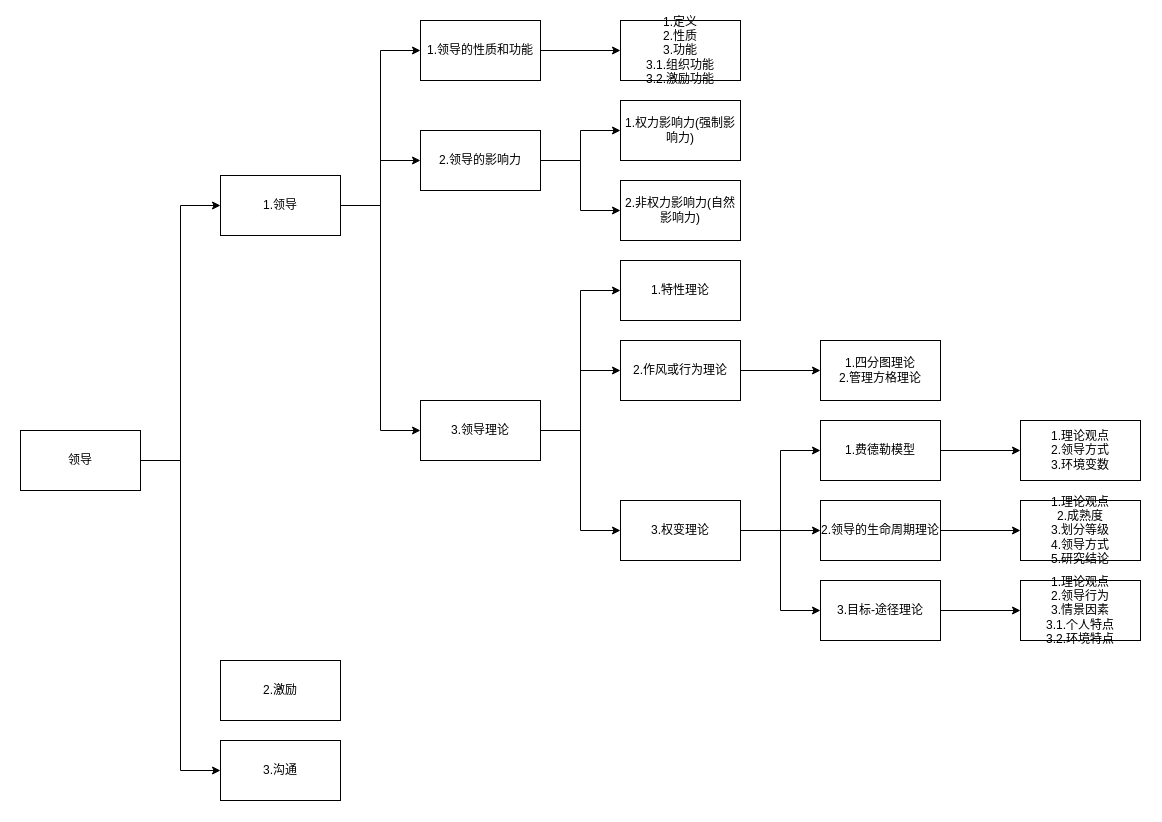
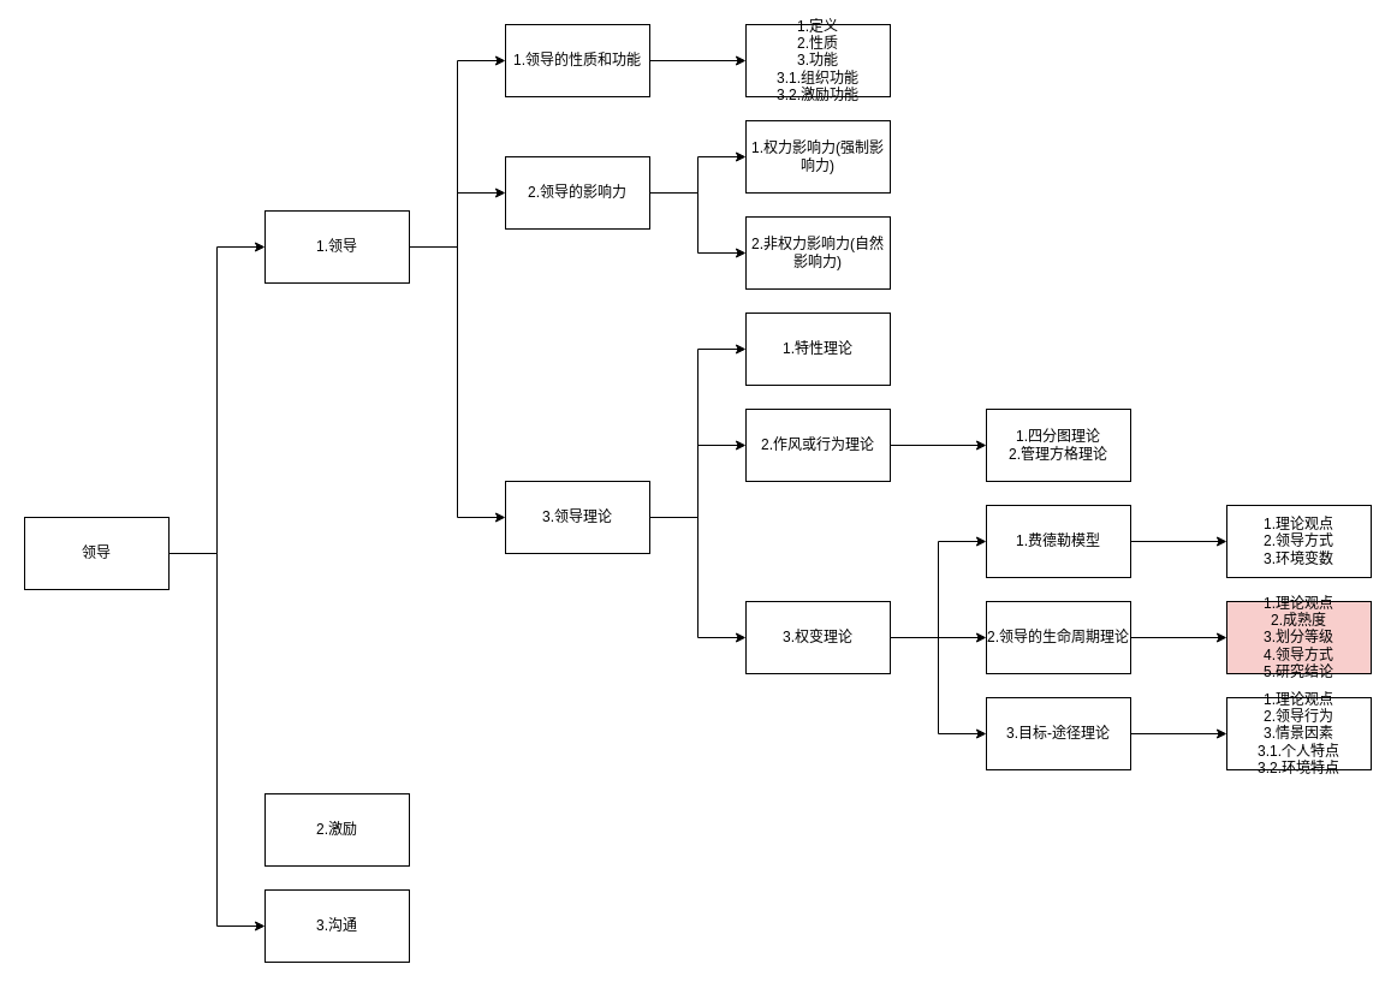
  <mxCell id="0" />
  <mxCell id="1" parent="0" />
  <mxCell id="2" value="" style="edgeStyle=orthogonalEdgeStyle;rounded=0;orthogonalLoop=1;jettySize=auto;html=1;entryX=0;entryY=0.5;entryDx=0;entryDy=0;" parent="1" source="4" target="8" edge="1"><mxGeometry relative="1" as="geometry" /></mxCell>
  <mxCell id="3" style="edgeStyle=orthogonalEdgeStyle;rounded=0;orthogonalLoop=1;jettySize=auto;html=1;entryX=0;entryY=0.5;entryDx=0;entryDy=0;" parent="1" source="4" target="10" edge="1"><mxGeometry relative="1" as="geometry" /></mxCell>
  <mxCell id="4" value="领导" style="rounded=0;whiteSpace=wrap;html=1;" parent="1" vertex="1"><mxGeometry x="20" y="430" width="120" height="60" as="geometry" /></mxCell>
  <mxCell id="5" style="edgeStyle=orthogonalEdgeStyle;rounded=0;orthogonalLoop=1;jettySize=auto;html=1;entryX=0;entryY=0.5;entryDx=0;entryDy=0;" parent="1" source="8" target="19" edge="1"><mxGeometry relative="1" as="geometry" /></mxCell>
  <mxCell id="6" style="edgeStyle=orthogonalEdgeStyle;rounded=0;orthogonalLoop=1;jettySize=auto;html=1;entryX=0;entryY=0.5;entryDx=0;entryDy=0;" parent="1" source="8" target="17" edge="1"><mxGeometry relative="1" as="geometry" /></mxCell>
  <mxCell id="7" style="edgeStyle=orthogonalEdgeStyle;rounded=0;orthogonalLoop=1;jettySize=auto;html=1;entryX=0;entryY=0.5;entryDx=0;entryDy=0;" parent="1" source="8" target="14" edge="1"><mxGeometry relative="1" as="geometry" /></mxCell>
  <mxCell id="8" value="1.领导" style="rounded=0;whiteSpace=wrap;html=1;" parent="1" vertex="1"><mxGeometry x="220" y="175" width="120" height="60" as="geometry" /></mxCell>
  <mxCell id="9" value="2.激励" style="rounded=0;whiteSpace=wrap;html=1;" parent="1" vertex="1"><mxGeometry x="220" y="660" width="120" height="60" as="geometry" /></mxCell>
  <mxCell id="10" value="3.沟通" style="rounded=0;whiteSpace=wrap;html=1;" parent="1" vertex="1"><mxGeometry x="220" y="740" width="120" height="60" as="geometry" /></mxCell>
  <mxCell id="11" value="" style="edgeStyle=orthogonalEdgeStyle;rounded=0;orthogonalLoop=1;jettySize=auto;html=1;entryX=0;entryY=0.5;entryDx=0;entryDy=0;" parent="1" source="14" target="22" edge="1"><mxGeometry relative="1" as="geometry" /></mxCell>
  <mxCell id="12" style="edgeStyle=orthogonalEdgeStyle;rounded=0;orthogonalLoop=1;jettySize=auto;html=1;" parent="1" source="14" target="24" edge="1"><mxGeometry relative="1" as="geometry" /></mxCell>
  <mxCell id="13" style="edgeStyle=orthogonalEdgeStyle;rounded=0;orthogonalLoop=1;jettySize=auto;html=1;entryX=0;entryY=0.5;entryDx=0;entryDy=0;" parent="1" source="14" target="28" edge="1"><mxGeometry relative="1" as="geometry" /></mxCell>
  <mxCell id="14" value="3.领导理论" style="rounded=0;whiteSpace=wrap;html=1;" parent="1" vertex="1"><mxGeometry x="420" y="400" width="120" height="60" as="geometry" /></mxCell>
  <mxCell id="15" value="" style="edgeStyle=orthogonalEdgeStyle;rounded=0;orthogonalLoop=1;jettySize=auto;html=1;" parent="1" source="17" target="21" edge="1"><mxGeometry relative="1" as="geometry" /></mxCell>
  <mxCell id="16" style="edgeStyle=orthogonalEdgeStyle;rounded=0;orthogonalLoop=1;jettySize=auto;html=1;" parent="1" source="17" target="32" edge="1"><mxGeometry relative="1" as="geometry" /></mxCell>
  <mxCell id="17" value="2.领导的影响力" style="rounded=0;whiteSpace=wrap;html=1;" parent="1" vertex="1"><mxGeometry x="420" y="130" width="120" height="60" as="geometry" /></mxCell>
  <mxCell id="18" value="" style="edgeStyle=orthogonalEdgeStyle;rounded=0;orthogonalLoop=1;jettySize=auto;html=1;" parent="1" source="19" target="20" edge="1"><mxGeometry relative="1" as="geometry" /></mxCell>
  <mxCell id="19" value="1.领导的性质和功能" style="rounded=0;whiteSpace=wrap;html=1;" parent="1" vertex="1"><mxGeometry x="420" y="20" width="120" height="60" as="geometry" /></mxCell>
  <mxCell id="20" value="&lt;div&gt;1.定义&lt;/div&gt;&lt;div&gt;2.性质&lt;/div&gt;&lt;div&gt;3.功能&lt;/div&gt;&lt;div&gt;3.1.组织功能&lt;/div&gt;&lt;div&gt;3.2.激励功能&lt;/div&gt;" style="rounded=0;whiteSpace=wrap;html=1;" parent="1" vertex="1"><mxGeometry x="620" y="20" width="120" height="60" as="geometry" /></mxCell>
  <mxCell id="21" value="2.非权力影响力(自然影响力)" style="rounded=0;whiteSpace=wrap;html=1;" parent="1" vertex="1"><mxGeometry x="620" y="180" width="120" height="60" as="geometry" /></mxCell>
  <mxCell id="22" value="1.特性理论" style="rounded=0;whiteSpace=wrap;html=1;" parent="1" vertex="1"><mxGeometry x="620" y="260" width="120" height="60" as="geometry" /></mxCell>
  <mxCell id="23" value="" style="edgeStyle=orthogonalEdgeStyle;rounded=0;orthogonalLoop=1;jettySize=auto;html=1;" parent="1" source="24" target="29" edge="1"><mxGeometry relative="1" as="geometry" /></mxCell>
  <mxCell id="24" value="2.作风或行为理论" style="rounded=0;whiteSpace=wrap;html=1;" parent="1" vertex="1"><mxGeometry x="620" y="340" width="120" height="60" as="geometry" /></mxCell>
  <mxCell id="25" value="" style="edgeStyle=orthogonalEdgeStyle;rounded=0;orthogonalLoop=1;jettySize=auto;html=1;entryX=0;entryY=0.5;entryDx=0;entryDy=0;" parent="1" source="28" target="31" edge="1"><mxGeometry relative="1" as="geometry" /></mxCell>
  <mxCell id="26" style="edgeStyle=orthogonalEdgeStyle;rounded=0;orthogonalLoop=1;jettySize=auto;html=1;entryX=0;entryY=0.5;entryDx=0;entryDy=0;" parent="1" source="28" target="36" edge="1"><mxGeometry relative="1" as="geometry" /></mxCell>
  <mxCell id="27" style="edgeStyle=orthogonalEdgeStyle;rounded=0;orthogonalLoop=1;jettySize=auto;html=1;entryX=0;entryY=0.5;entryDx=0;entryDy=0;" parent="1" source="28" target="34" edge="1"><mxGeometry relative="1" as="geometry" /></mxCell>
  <mxCell id="28" value="3.权变理论" style="rounded=0;whiteSpace=wrap;html=1;" parent="1" vertex="1"><mxGeometry x="620" y="500" width="120" height="60" as="geometry" /></mxCell>
  <mxCell id="29" value="&lt;div&gt;1.四分图理论&lt;/div&gt;&lt;div&gt;2.管理方格理论&lt;/div&gt;" style="rounded=0;whiteSpace=wrap;html=1;" parent="1" vertex="1"><mxGeometry x="820" y="340" width="120" height="60" as="geometry" /></mxCell>
  <mxCell id="30" value="" style="edgeStyle=orthogonalEdgeStyle;rounded=0;orthogonalLoop=1;jettySize=auto;html=1;" parent="1" source="31" target="37" edge="1"><mxGeometry relative="1" as="geometry" /></mxCell>
  <mxCell id="31" value="&lt;div&gt;1.费德勒模型&lt;/div&gt;" style="rounded=0;whiteSpace=wrap;html=1;" parent="1" vertex="1"><mxGeometry x="820" y="420" width="120" height="60" as="geometry" /></mxCell>
  <mxCell id="32" value="1.权力影响力(强制影响力)" style="rounded=0;whiteSpace=wrap;html=1;" parent="1" vertex="1"><mxGeometry x="620" y="100" width="120" height="60" as="geometry" /></mxCell>
  <mxCell id="33" value="" style="edgeStyle=orthogonalEdgeStyle;rounded=0;orthogonalLoop=1;jettySize=auto;html=1;" parent="1" source="34" target="39" edge="1"><mxGeometry relative="1" as="geometry" /></mxCell>
  <mxCell id="34" value="&lt;div&gt;&lt;span style=&quot;background-color: initial;&quot;&gt;3.目标-途径理论&lt;/span&gt;&lt;/div&gt;" style="rounded=0;whiteSpace=wrap;html=1;" parent="1" vertex="1"><mxGeometry x="820" y="580" width="120" height="60" as="geometry" /></mxCell>
  <mxCell id="35" value="" style="edgeStyle=orthogonalEdgeStyle;rounded=0;orthogonalLoop=1;jettySize=auto;html=1;" parent="1" source="36" target="38" edge="1"><mxGeometry relative="1" as="geometry" /></mxCell>
  <mxCell id="36" value="&lt;div&gt;&lt;span style=&quot;background-color: initial;&quot;&gt;2.领导的生命周期理论&lt;/span&gt;&lt;br&gt;&lt;/div&gt;" style="rounded=0;whiteSpace=wrap;html=1;" parent="1" vertex="1"><mxGeometry x="820" y="500" width="120" height="60" as="geometry" /></mxCell>
  <mxCell id="37" value="&lt;div&gt;1.理论观点&lt;/div&gt;&lt;div&gt;2.领导方式&lt;/div&gt;&lt;div&gt;3.环境变数&lt;/div&gt;" style="rounded=0;whiteSpace=wrap;html=1;" parent="1" vertex="1"><mxGeometry x="1020" y="420" width="120" height="60" as="geometry" /></mxCell>
- <mxCell id="38" value="&lt;div&gt;&lt;div&gt;1.理论观点&lt;/div&gt;&lt;div&gt;2.成熟度&lt;/div&gt;&lt;div&gt;3.划分等级&lt;/div&gt;&lt;div&gt;4.领导方式&lt;/div&gt;&lt;div&gt;5.研究结论&lt;/div&gt;&lt;/div&gt;" style="rounded=0;whiteSpace=wrap;html=1;" parent="1" vertex="1"><mxGeometry x="1020" y="500" width="120" height="60" as="geometry" /></mxCell>
+ <mxCell id="38" value="&lt;div&gt;&lt;div&gt;1.理论观点&lt;/div&gt;&lt;div&gt;2.成熟度&lt;/div&gt;&lt;div&gt;3.划分等级&lt;/div&gt;&lt;div&gt;4.领导方式&lt;/div&gt;&lt;div&gt;5.研究结论&lt;/div&gt;&lt;/div&gt;" style="rounded=0;whiteSpace=wrap;html=1;fillColor=#f8cecc;" parent="1" vertex="1"><mxGeometry x="1020" y="500" width="120" height="60" as="geometry" /></mxCell>
  <mxCell id="39" value="&lt;div&gt;1.理论观点&lt;/div&gt;&lt;div&gt;2.领导行为&lt;/div&gt;&lt;div&gt;3.情景因素&lt;/div&gt;&lt;div&gt;3.1.个人特点&lt;/div&gt;&lt;div&gt;3.2.环境特点&lt;/div&gt;" style="rounded=0;whiteSpace=wrap;html=1;" parent="1" vertex="1"><mxGeometry x="1020" y="580" width="120" height="60" as="geometry" /></mxCell>
